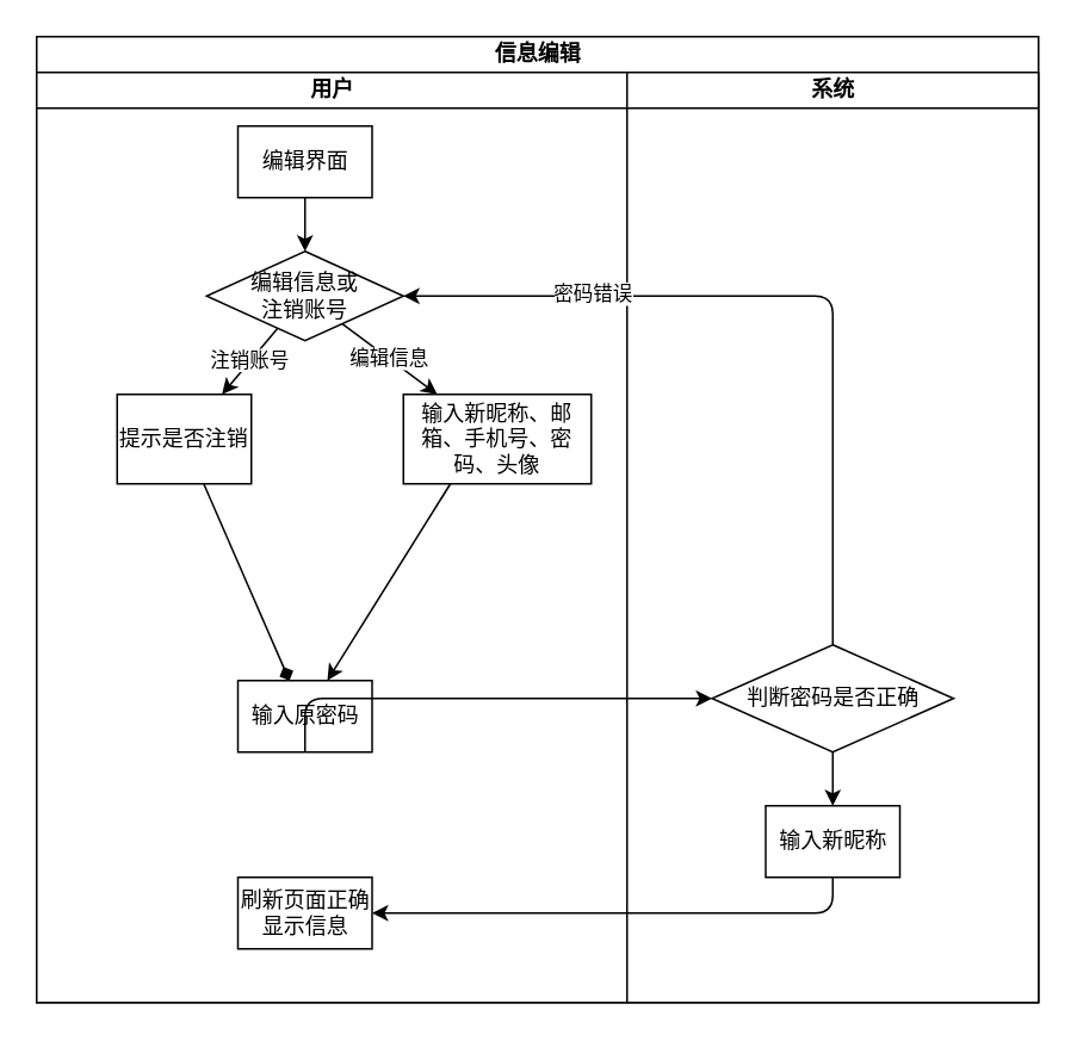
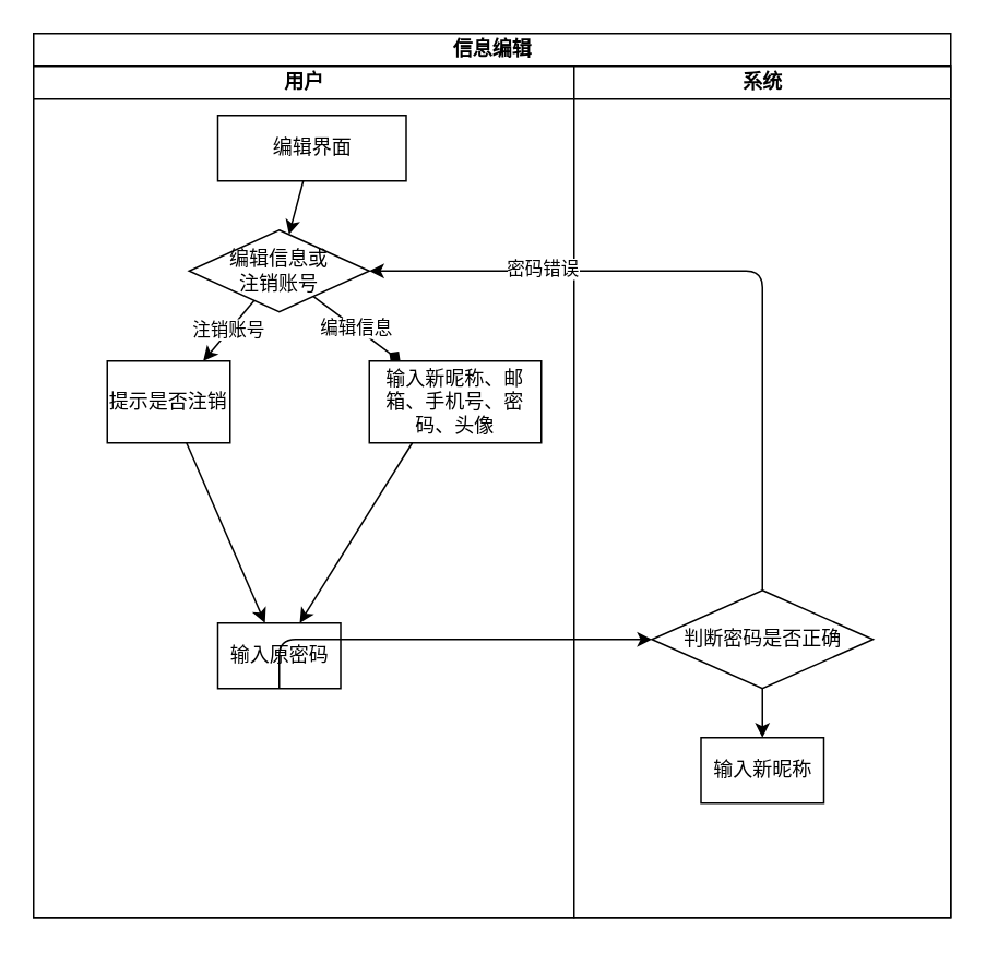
  <mxCell id="0" />
  <mxCell id="1" parent="0" />
  <mxCell id="2" value="信息编辑" style="swimlane;childLayout=stackLayout;resizeParent=1;resizeParentMax=0;startSize=20;html=1;rounded=0;shadow=0;glass=0;swimlaneFillColor=default;" vertex="1" parent="1"><mxGeometry x="20" y="20" width="560" height="540" as="geometry" /></mxCell>
  <mxCell id="3" value="用户" style="swimlane;startSize=20;html=1;rounded=0;swimlaneFillColor=default;spacingLeft=0;" vertex="1" parent="2"><mxGeometry y="20" width="330" height="520" as="geometry" /></mxCell>
  <mxCell id="4" value="" style="edgeStyle=none;html=1;" edge="1" parent="3" source="5" target="7"><mxGeometry relative="1" as="geometry" /></mxCell>
- <mxCell id="5" value="编辑界面" style="rounded=0;whiteSpace=wrap;html=1;gradientColor=none;" vertex="1" parent="3"><mxGeometry x="112.5" y="30" width="75" height="40" as="geometry" /></mxCell>
- <mxCell id="6" value="编辑信息" style="edgeStyle=none;html=1;" edge="1" parent="3" source="7" target="11"><mxGeometry relative="1" as="geometry" /></mxCell>
+ <mxCell id="5" value="编辑界面" style="rounded=0;whiteSpace=wrap;html=1;gradientColor=none;" vertex="1" parent="3"><mxGeometry x="112.5" y="30" width="115" height="40" as="geometry" /></mxCell>
+ <mxCell id="6" value="编辑信息" style="edgeStyle=none;html=1;endArrow=diamond;" edge="1" parent="3" source="7" target="11"><mxGeometry relative="1" as="geometry" /></mxCell>
  <mxCell id="7" value="编辑信息或注销账号" style="rhombus;whiteSpace=wrap;html=1;rounded=0;gradientColor=none;spacingLeft=20;spacingRight=20;" vertex="1" parent="3"><mxGeometry x="95" y="100" width="110" height="50" as="geometry" /></mxCell>
- <mxCell id="8" value="" style="edgeStyle=none;html=1;endArrow=diamond;" edge="1" parent="3" source="9" target="12"><mxGeometry relative="1" as="geometry" /></mxCell>
+ <mxCell id="8" value="" style="edgeStyle=none;html=1;" edge="1" parent="3" source="9" target="12"><mxGeometry relative="1" as="geometry" /></mxCell>
  <mxCell id="9" value="提示是否注销" style="whiteSpace=wrap;html=1;rounded=0;gradientColor=none;spacingLeft=0;spacingRight=0;" vertex="1" parent="3"><mxGeometry x="45" y="180" width="75" height="50" as="geometry" /></mxCell>
  <mxCell id="10" value="注销账号" style="edgeStyle=none;html=1;" edge="1" parent="3" source="7" target="9"><mxGeometry relative="1" as="geometry" /></mxCell>
  <mxCell id="11" value="输入新昵称、邮箱、手机号、密码、头像" style="whiteSpace=wrap;html=1;rounded=0;gradientColor=none;spacingLeft=0;spacingRight=0;spacing=2;" vertex="1" parent="3"><mxGeometry x="205" y="180" width="105" height="50" as="geometry" /></mxCell>
  <mxCell id="12" value="输入原密码" style="whiteSpace=wrap;html=1;rounded=0;gradientColor=none;spacingLeft=0;spacingRight=0;" vertex="1" parent="3"><mxGeometry x="112.5" y="340" width="75" height="40" as="geometry" /></mxCell>
  <mxCell id="13" style="edgeStyle=none;html=1;exitX=0.25;exitY=1;exitDx=0;exitDy=0;" edge="1" parent="3" source="11" target="12"><mxGeometry relative="1" as="geometry"><mxPoint x="160" y="500.0" as="targetPoint" /></mxGeometry></mxCell>
- <mxCell id="14" value="刷新页面正确显示信息" style="whiteSpace=wrap;html=1;rounded=0;gradientColor=none;spacingLeft=0;spacingRight=0;" vertex="1" parent="3"><mxGeometry x="112.5" y="450" width="75" height="40" as="geometry" /></mxCell>
  <mxCell id="15" value="系统" style="swimlane;startSize=20;html=1;rounded=0;swimlaneFillColor=default;" vertex="1" parent="2"><mxGeometry x="330" y="20" width="230" height="520" as="geometry" /></mxCell>
  <mxCell id="16" value="" style="edgeStyle=none;html=1;" edge="1" parent="15" source="17" target="18"><mxGeometry relative="1" as="geometry" /></mxCell>
  <mxCell id="17" value="判断密码是否正确" style="rhombus;whiteSpace=wrap;html=1;rounded=0;gradientColor=none;spacingLeft=0;spacingRight=0;" vertex="1" parent="15"><mxGeometry x="47.5" y="320" width="135" height="60" as="geometry" /></mxCell>
  <mxCell id="18" value="输入新昵称" style="whiteSpace=wrap;html=1;rounded=0;gradientColor=none;spacingLeft=0;spacingRight=0;" vertex="1" parent="15"><mxGeometry x="77.5" y="410" width="75" height="40" as="geometry" /></mxCell>
  <mxCell id="19" value="" style="edgeStyle=none;html=1;exitX=0.5;exitY=1;exitDx=0;exitDy=0;" edge="1" parent="2" source="12" target="17"><mxGeometry relative="1" as="geometry"><Array as="points"><mxPoint x="150" y="370" /></Array></mxGeometry></mxCell>
  <mxCell id="20" style="edgeStyle=none;html=1;exitX=0.5;exitY=0;exitDx=0;exitDy=0;entryX=1;entryY=0.5;entryDx=0;entryDy=0;" edge="1" parent="2" source="17" target="7"><mxGeometry relative="1" as="geometry"><mxPoint x="200" y="140.0" as="targetPoint" /><Array as="points"><mxPoint x="445" y="145" /></Array></mxGeometry></mxCell>
  <mxCell id="21" value="密码错误" style="edgeLabel;html=1;align=center;verticalAlign=middle;resizable=0;points=[];" vertex="1" connectable="0" parent="20"><mxGeometry x="0.519" y="-2" relative="1" as="geometry"><mxPoint as="offset" /></mxGeometry></mxCell>
- <mxCell id="22" value="" style="edgeStyle=none;html=1;exitX=0.5;exitY=1;exitDx=0;exitDy=0;" edge="1" parent="2" source="18" target="14"><mxGeometry relative="1" as="geometry"><mxPoint x="520" y="470" as="sourcePoint" /><Array as="points"><mxPoint x="445" y="490" /></Array></mxGeometry></mxCell>
